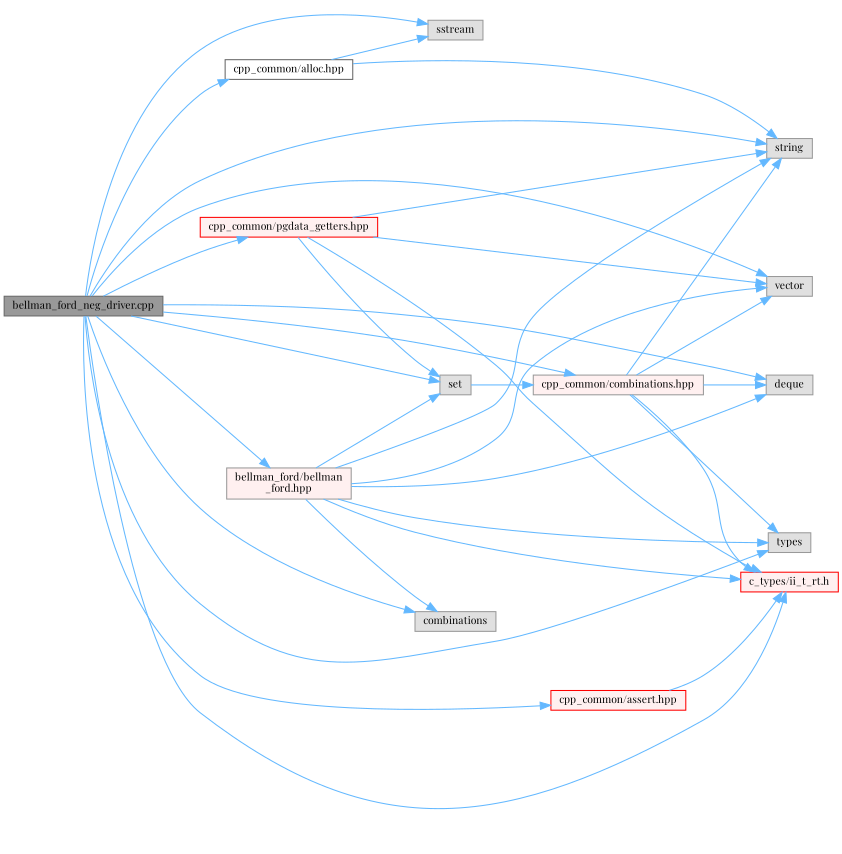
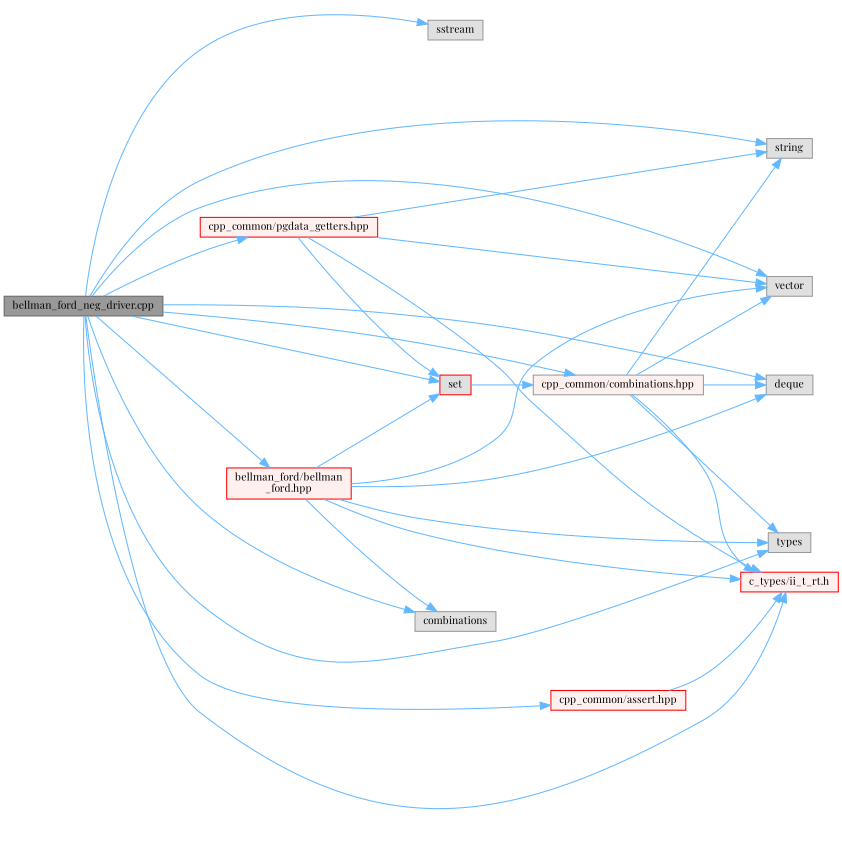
  digraph {
    fontname="Playfair Display"
    rankdir=LR
    node [color=grey60 fillcolor="#E0E0E0" fontname="Playfair Display" fontsize=10 shape=box style=filled]
    edge [color=steelblue1 fontname="Playfair Display" fontsize=10 labelfontname=Helvetica labelfontsize=10 style=solid]
    n1 [color=gray40 fillcolor=grey60 fontcolor=black height=0.2 label="bellman_ford_neg_driver.cpp" width=0.4]
    n2 [height=0.2 label=sstream width=0.4]
    n3 [height=0.2 label=deque width=0.4]
    n4 [height=0.2 label=vector width=0.4]
    n5 [height=0.2 label=combinations width=0.4]
    n6 [height=0.2 label=string width=0.4]
    n7 [height=0.2 label=types width=0.4]
-   n8 [height=0.2 label=set width=0.4]
-   n9 [fillcolor="#FFF0F0" height=0.2 label="bellman_ford/bellman\l_ford.hpp" width=0.4]
+   n8 [color=red height=0.2 label=set width=0.4]
+   n9 [color=red fillcolor="#FFF0F0" height=0.2 label="bellman_ford/bellman\l_ford.hpp" width=0.4]
    n10 [color=red fillcolor="#FFF0F0" height=0.2 label="c_types/ii_t_rt.h" width=0.4]
    n11 [fillcolor="#FFF0F0" height=0.2 label="cpp_common/combinations.hpp" width=0.4]
    n12 [color=red fillcolor="#FFF0F0" height=0.2 label="cpp_common/pgdata_getters.hpp" width=0.4]
-   n13 [color=grey40 fillcolor=white height=0.2 label="cpp_common/alloc.hpp" width=0.4]
    n14 [color=red fillcolor="#FFF0F0" height=0.2 label="cpp_common/assert.hpp" width=0.4]
    n1 -> n2
    n1 -> n3
    n1 -> n4
    n1 -> n5
    n1 -> n6
    n1 -> n7
    n1 -> n8
    n1 -> n9
    n1 -> n10
    n1 -> n11
    n1 -> n12
-   n1 -> n13
    n1 -> n14
    n8 -> n11
    n9 -> n3
    n9 -> n4
    n9 -> n5
-   n9 -> n6
    n9 -> n7
    n9 -> n8
    n9 -> n10
    n11 -> n3
    n11 -> n4
    n11 -> n6
    n11 -> n7
    n11 -> n10
    n12 -> n4
    n12 -> n6
    n12 -> n8
    n12 -> n10
-   n13 -> n2
-   n13 -> n6
    n14 -> n10
  }
